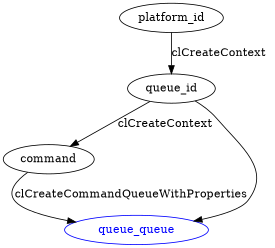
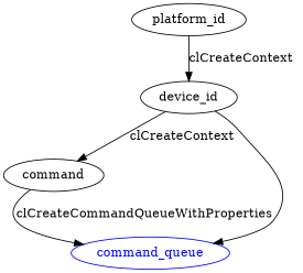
  digraph {
    platform_id
-   device_id [label=queue_id]
+   device_id
    n3 [label=command]
-   command_queue [color=blue fontcolor=blue label=queue_queue]
+   command_queue [color=blue fontcolor=blue]
    platform_id -> device_id [label=clCreateContext]
    device_id -> n3 [label=clCreateContext]
    device_id -> command_queue
    n3 -> command_queue [label=clCreateCommandQueueWithProperties]
  }
